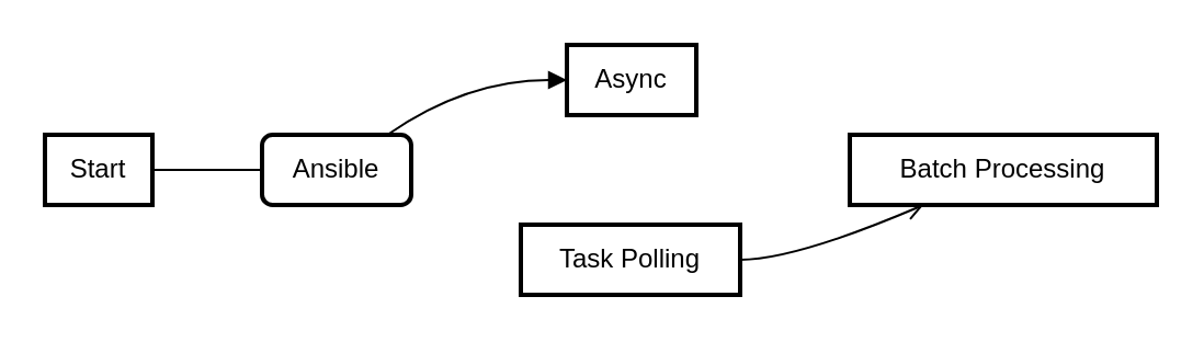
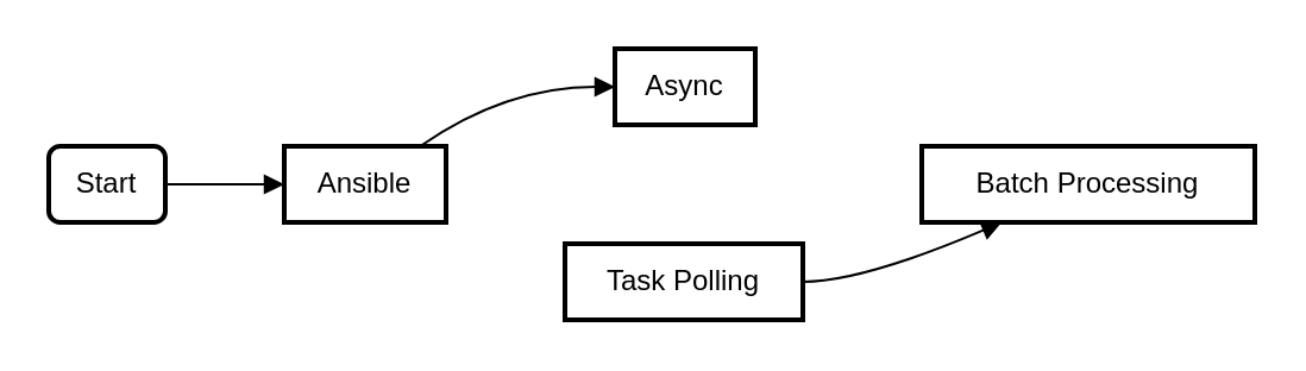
  <mxCell id="0" />
  <mxCell id="1" parent="0" />
- <mxCell id="2" value="Start" style="whiteSpace=wrap;strokeWidth=2;" vertex="1" parent="1"><mxGeometry y="61" width="49" height="32" as="geometry" x="20" /></mxCell>
- <mxCell id="3" value="Ansible" style="whiteSpace=wrap;strokeWidth=2;rounded=1;" vertex="1" parent="1"><mxGeometry x="119" y="61" width="68" height="32" as="geometry" /></mxCell>
+ <mxCell id="2" value="Start" style="whiteSpace=wrap;strokeWidth=2;rounded=1;" vertex="1" parent="1"><mxGeometry y="61" width="49" height="32" as="geometry" x="20" /></mxCell>
+ <mxCell id="3" value="Ansible" style="whiteSpace=wrap;strokeWidth=2;" vertex="1" parent="1"><mxGeometry x="119" y="61" width="68" height="32" as="geometry" /></mxCell>
  <mxCell id="4" value="Async" style="whiteSpace=wrap;strokeWidth=2;" vertex="1" parent="1"><mxGeometry x="258" width="59" height="32" as="geometry" y="20" /></mxCell>
  <mxCell id="5" value="Task Polling" style="whiteSpace=wrap;strokeWidth=2;" vertex="1" parent="1"><mxGeometry x="237" y="102" width="100" height="32" as="geometry" /></mxCell>
  <mxCell id="6" value="Batch Processing" style="whiteSpace=wrap;strokeWidth=2;" vertex="1" parent="1"><mxGeometry x="387" y="61" width="140" height="32" as="geometry" /></mxCell>
- <mxCell id="7" value="" style="curved=1;startArrow=none;endArrow=none;exitX=1.01;exitY=0.5;entryX=0.01;entryY=0.5;" edge="1" parent="1" source="2" target="3"><mxGeometry relative="1" as="geometry"><Array as="points" /></mxGeometry></mxCell>
+ <mxCell id="7" value="" style="curved=1;startArrow=none;endArrow=block;exitX=1.01;exitY=0.5;entryX=0.01;entryY=0.5;" edge="1" parent="1" source="2" target="3"><mxGeometry relative="1" as="geometry"><Array as="points" /></mxGeometry></mxCell>
  <mxCell id="8" value="" style="curved=1;startArrow=none;endArrow=block;exitX=0.84;exitY=0;entryX=0;entryY=0.5;" edge="1" parent="1" source="3" target="4"><mxGeometry relative="1" as="geometry"><Array as="points"><mxPoint x="212" y="36" /></Array></mxGeometry></mxCell>
- <mxCell id="9" value="" style="curved=1;startArrow=none;endArrow=open;exitX=1;exitY=0.5;entryX=0.24;entryY=1;" edge="1" parent="1" source="5" target="6"><mxGeometry relative="1" as="geometry"><Array as="points"><mxPoint x="362" y="118" /></Array></mxGeometry></mxCell>
+ <mxCell id="9" value="" style="curved=1;startArrow=none;endArrow=block;exitX=1;exitY=0.5;entryX=0.24;entryY=1;" edge="1" parent="1" source="5" target="6"><mxGeometry relative="1" as="geometry"><Array as="points"><mxPoint x="362" y="118" /></Array></mxGeometry></mxCell>
